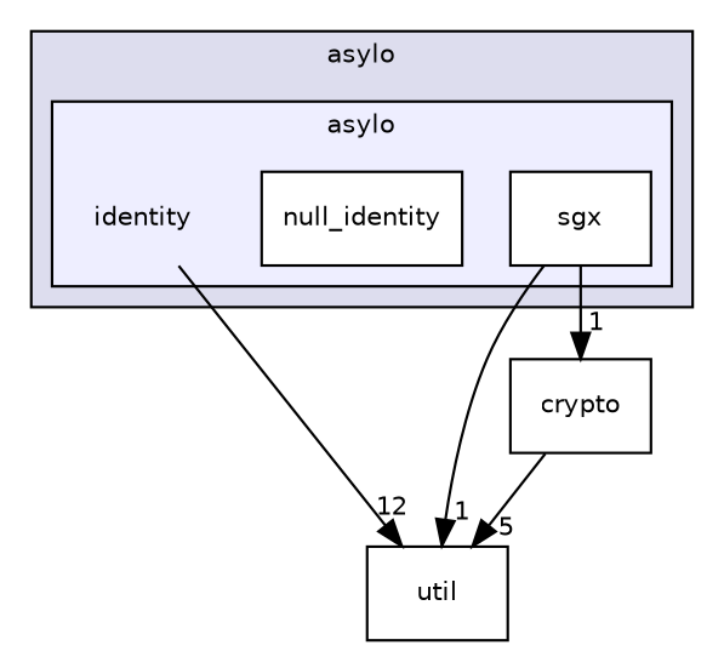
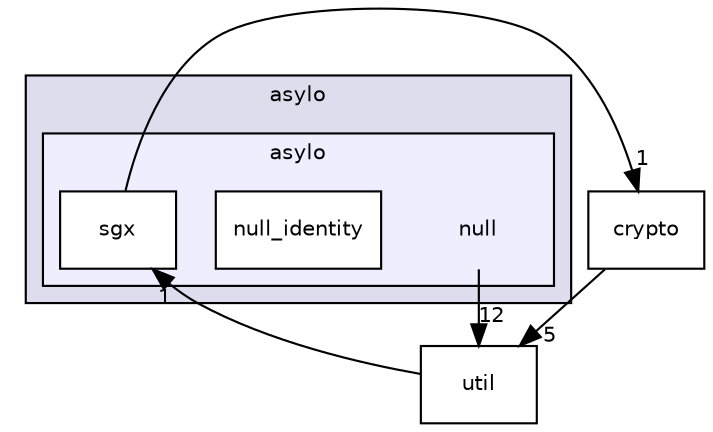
  digraph {
    compound=true
    node [fontname=Helvetica fontsize=10 shape=box]
    edge [headlabel=1 labeldistance=1.5 labelfontname=Helvetica labelfontsize=10]
-   n1 [label=identity shape=plaintext]
+   n1 [label=null shape=plaintext]
    n2 [color=black fillcolor=white label=null_identity style=filled]
    n3 [color=black fillcolor=white label=sgx style=filled]
    n4 [label=util]
    n5 [label=crypto]
    subgraph cluster_1 {
      bgcolor="#ddddee"
      fontname=Helvetica
      fontsize=10
      label=asylo
      pencolor=black
      subgraph cluster_2 {
        bgcolor="#eeeeff"
        fontname=Helvetica
        fontsize=10
        pencolor=black
        n1
        n2
        n3
      }
    }
    n1 -> n4 [headlabel=12]
-   n3 -> n4
+   n4 -> n3
    n3 -> n5
    n5 -> n4 [headlabel=5]
  }
